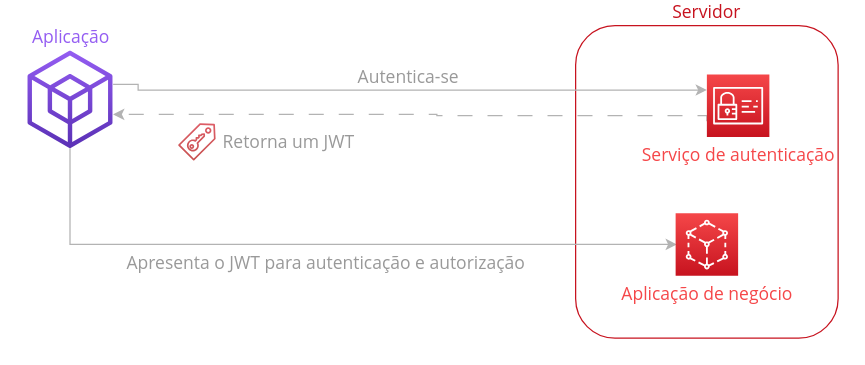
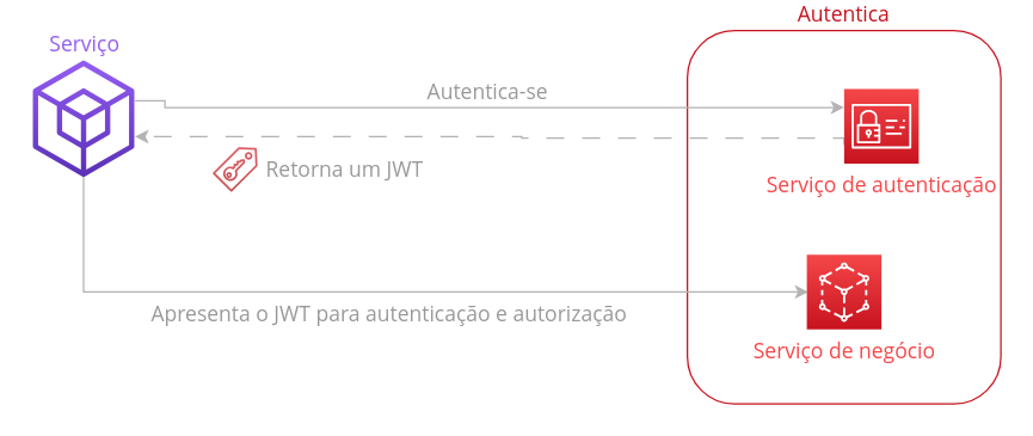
  <mxCell id="0" />
  <mxCell id="1" parent="0" />
- <mxCell id="2" value="Servidor" style="rounded=1;whiteSpace=wrap;html=1;verticalAlign=bottom;labelPosition=center;verticalLabelPosition=top;align=center;fontFamily=Open Sans;fontSource=https%3A%2F%2Ffonts.googleapis.com%2Fcss%3Ffamily%3DOpen%2BSans;fontSize=14;strokeColor=#C7131F;fontColor=#C7131F;fillColor=none;" vertex="1" parent="1"><mxGeometry x="460" y="20" width="210" height="250" as="geometry" /></mxCell>
+ <mxCell id="2" value="Autentica" style="rounded=1;whiteSpace=wrap;html=1;verticalAlign=bottom;labelPosition=center;verticalLabelPosition=top;align=center;fontFamily=Open Sans;fontSource=https%3A%2F%2Ffonts.googleapis.com%2Fcss%3Ffamily%3DOpen%2BSans;fontSize=14;strokeColor=#C7131F;fontColor=#C7131F;fillColor=none;" vertex="1" parent="1"><mxGeometry x="460" y="20" width="210" height="250" as="geometry" /></mxCell>
  <mxCell id="3" value="Autentica-se" style="edgeStyle=orthogonalEdgeStyle;rounded=0;orthogonalLoop=1;jettySize=auto;html=1;fontFamily=Open Sans;fontSource=https%3A%2F%2Ffonts.googleapis.com%2Fcss%3Ffamily%3DOpen%2BSans;fontSize=14;entryX=0;entryY=0.25;entryDx=0;entryDy=0;entryPerimeter=0;labelPosition=center;verticalLabelPosition=top;align=center;verticalAlign=bottom;strokeColor=#B3B3B3;fontColor=#999999;labelBackgroundColor=none;" edge="1" parent="1" target="5"><mxGeometry relative="1" as="geometry"><mxPoint x="90" y="67" as="sourcePoint" /><mxPoint x="620" y="66.5" as="targetPoint" /><Array as="points"><mxPoint x="110" y="67" /></Array></mxGeometry></mxCell>
  <mxCell id="4" value="" style="edgeStyle=orthogonalEdgeStyle;rounded=0;orthogonalLoop=1;jettySize=auto;html=1;exitX=0;exitY=0.75;exitDx=0;exitDy=0;fontFamily=Open Sans;fontSource=https%3A%2F%2Ffonts.googleapis.com%2Fcss%3Ffamily%3DOpen%2BSans;fontSize=14;exitPerimeter=0;dashed=1;dashPattern=12 12;labelPosition=center;verticalLabelPosition=bottom;align=center;verticalAlign=top;strokeColor=#B3B3B3;fontColor=#B3B3B3;" edge="1" parent="1" source="5"><mxGeometry relative="1" as="geometry"><mxPoint x="620" y="91.5" as="sourcePoint" /><mxPoint x="90" y="91" as="targetPoint" /><Array as="points"><mxPoint x="349" y="92" /><mxPoint x="89" y="91" /></Array></mxGeometry></mxCell>
  <mxCell id="5" value="Serviço de autenticação" style="sketch=0;points=[[0,0,0],[0.25,0,0],[0.5,0,0],[0.75,0,0],[1,0,0],[0,1,0],[0.25,1,0],[0.5,1,0],[0.75,1,0],[1,1,0],[0,0.25,0],[0,0.5,0],[0,0.75,0],[1,0.25,0],[1,0.5,0],[1,0.75,0]];outlineConnect=0;fontColor=#F54749;gradientColor=#F54749;gradientDirection=north;fillColor=#C7131F;strokeColor=#ffffff;dashed=0;verticalLabelPosition=bottom;verticalAlign=top;align=center;html=1;fontSize=14;fontStyle=0;aspect=fixed;shape=mxgraph.aws4.resourceIcon;resIcon=mxgraph.aws4.identity_and_access_management;fontFamily=Open Sans;fontSource=https%3A%2F%2Ffonts.googleapis.com%2Fcss%3Ffamily%3DOpen%2BSans;" vertex="1" parent="1"><mxGeometry x="565" y="59" width="50" height="50" as="geometry" /></mxCell>
  <mxCell id="6" value="Apresenta o JWT para autenticação e autorização" style="edgeStyle=orthogonalEdgeStyle;rounded=0;orthogonalLoop=1;jettySize=auto;html=1;entryX=0;entryY=0.5;entryDx=0;entryDy=0;entryPerimeter=0;fontFamily=Open Sans;fontSource=https%3A%2F%2Ffonts.googleapis.com%2Fcss%3Ffamily%3DOpen%2BSans;fontSize=14;labelPosition=center;verticalLabelPosition=bottom;align=center;verticalAlign=top;strokeColor=#B3B3B3;fontColor=#999999;labelBackgroundColor=none;" edge="1" parent="1" source="7"><mxGeometry relative="1" as="geometry"><mxPoint x="55" y="120" as="sourcePoint" /><mxPoint x="541" y="195" as="targetPoint" /><Array as="points"><mxPoint x="56" y="195" /></Array></mxGeometry></mxCell>
- <mxCell id="7" value="Aplicação" style="sketch=0;outlineConnect=0;fontColor=#945DF2;gradientColor=#945DF2;fillColor=#5A30B5;strokeColor=none;dashed=0;verticalLabelPosition=top;verticalAlign=bottom;align=center;html=1;fontSize=14;fontStyle=0;aspect=fixed;pointerEvents=1;shape=mxgraph.aws4.external_sdk;fontFamily=Open Sans;fontSource=https%3A%2F%2Ffonts.googleapis.com%2Fcss%3Ffamily%3DOpen%2BSans;gradientDirection=north;labelPosition=center;" vertex="1" parent="1"><mxGeometry x="20" y="40" width="71" height="78" as="geometry" /></mxCell>
+ <mxCell id="7" value="Serviço" style="sketch=0;outlineConnect=0;fontColor=#945DF2;gradientColor=#945DF2;fillColor=#5A30B5;strokeColor=none;dashed=0;verticalLabelPosition=top;verticalAlign=bottom;align=center;html=1;fontSize=14;fontStyle=0;aspect=fixed;pointerEvents=1;shape=mxgraph.aws4.external_sdk;fontFamily=Open Sans;fontSource=https%3A%2F%2Ffonts.googleapis.com%2Fcss%3Ffamily%3DOpen%2BSans;gradientDirection=north;labelPosition=center;" vertex="1" parent="1"><mxGeometry x="20" y="40" width="71" height="78" as="geometry" /></mxCell>
  <mxCell id="8" value="Retorna um JWT" style="sketch=0;outlineConnect=0;fontColor=#999999;gradientColor=#AF0806;fillColor=#CF1826;strokeColor=none;dashed=0;verticalLabelPosition=middle;verticalAlign=middle;align=left;html=1;fontSize=14;fontStyle=0;aspect=fixed;pointerEvents=1;shape=mxgraph.aws4.saml_token;labelPosition=right;fontFamily=Open Sans;fontSource=https%3A%2F%2Ffonts.googleapis.com%2Fcss%3Ffamily%3DOpen%2BSans;spacingRight=0;spacingLeft=4;opacity=70;" vertex="1" parent="1"><mxGeometry x="142" y="98" width="30" height="30" as="geometry" /></mxCell>
- <mxCell id="9" value="Aplicação de negócio" style="sketch=0;points=[[0,0,0],[0.25,0,0],[0.5,0,0],[0.75,0,0],[1,0,0],[0,1,0],[0.25,1,0],[0.5,1,0],[0.75,1,0],[1,1,0],[0,0.25,0],[0,0.5,0],[0,0.75,0],[1,0.25,0],[1,0.5,0],[1,0.75,0]];outlineConnect=0;fontColor=#F54749;gradientColor=#F54749;gradientDirection=north;fillColor=#C7131F;strokeColor=#ffffff;dashed=0;verticalLabelPosition=bottom;verticalAlign=top;align=center;html=1;fontSize=14;fontStyle=0;aspect=fixed;shape=mxgraph.aws4.resourceIcon;resIcon=mxgraph.aws4.app_mesh;fontFamily=Open Sans;fontSource=https%3A%2F%2Ffonts.googleapis.com%2Fcss%3Ffamily%3DOpen%2BSans;" vertex="1" parent="1"><mxGeometry x="540" y="170" width="50" height="50" as="geometry" /></mxCell>
+ <mxCell id="9" value="Serviço de negócio" style="sketch=0;points=[[0,0,0],[0.25,0,0],[0.5,0,0],[0.75,0,0],[1,0,0],[0,1,0],[0.25,1,0],[0.5,1,0],[0.75,1,0],[1,1,0],[0,0.25,0],[0,0.5,0],[0,0.75,0],[1,0.25,0],[1,0.5,0],[1,0.75,0]];outlineConnect=0;fontColor=#F54749;gradientColor=#F54749;gradientDirection=north;fillColor=#C7131F;strokeColor=#ffffff;dashed=0;verticalLabelPosition=bottom;verticalAlign=top;align=center;html=1;fontSize=14;fontStyle=0;aspect=fixed;shape=mxgraph.aws4.resourceIcon;resIcon=mxgraph.aws4.app_mesh;fontFamily=Open Sans;fontSource=https%3A%2F%2Ffonts.googleapis.com%2Fcss%3Ffamily%3DOpen%2BSans;" vertex="1" parent="1"><mxGeometry x="540" y="170" width="50" height="50" as="geometry" /></mxCell>
